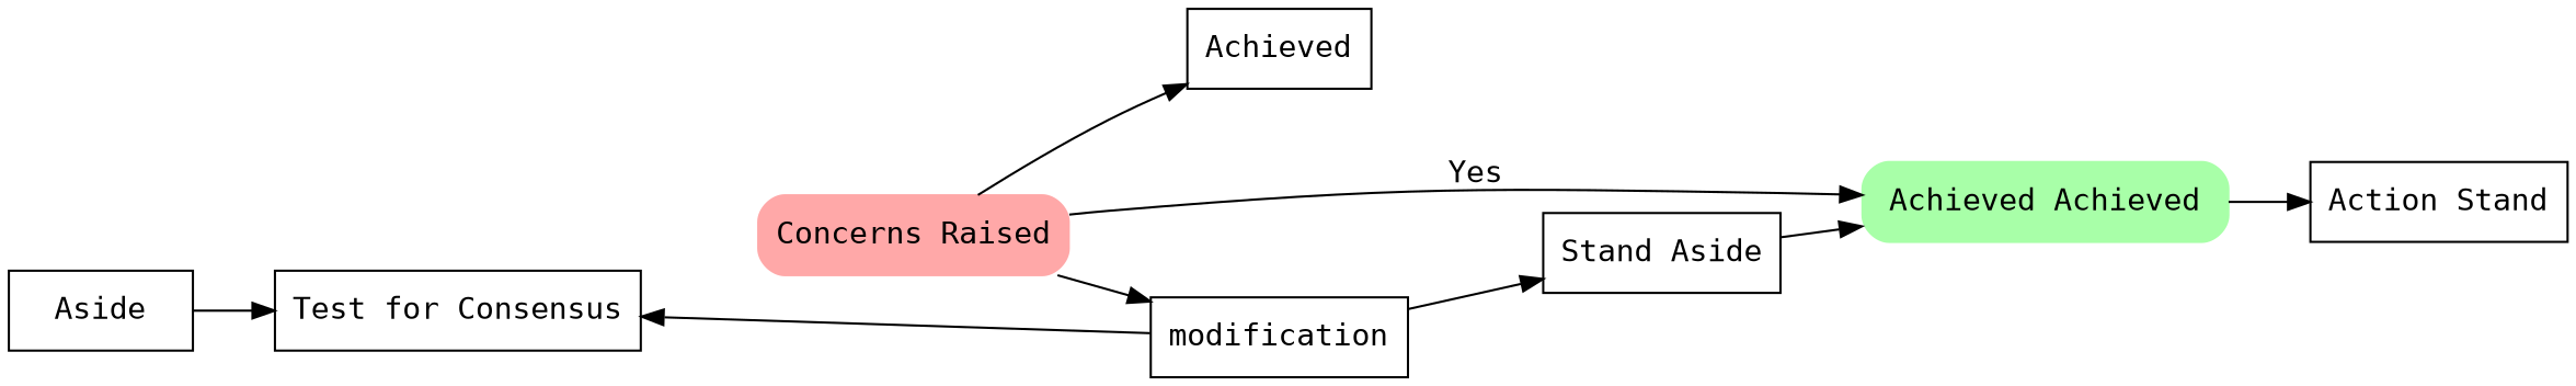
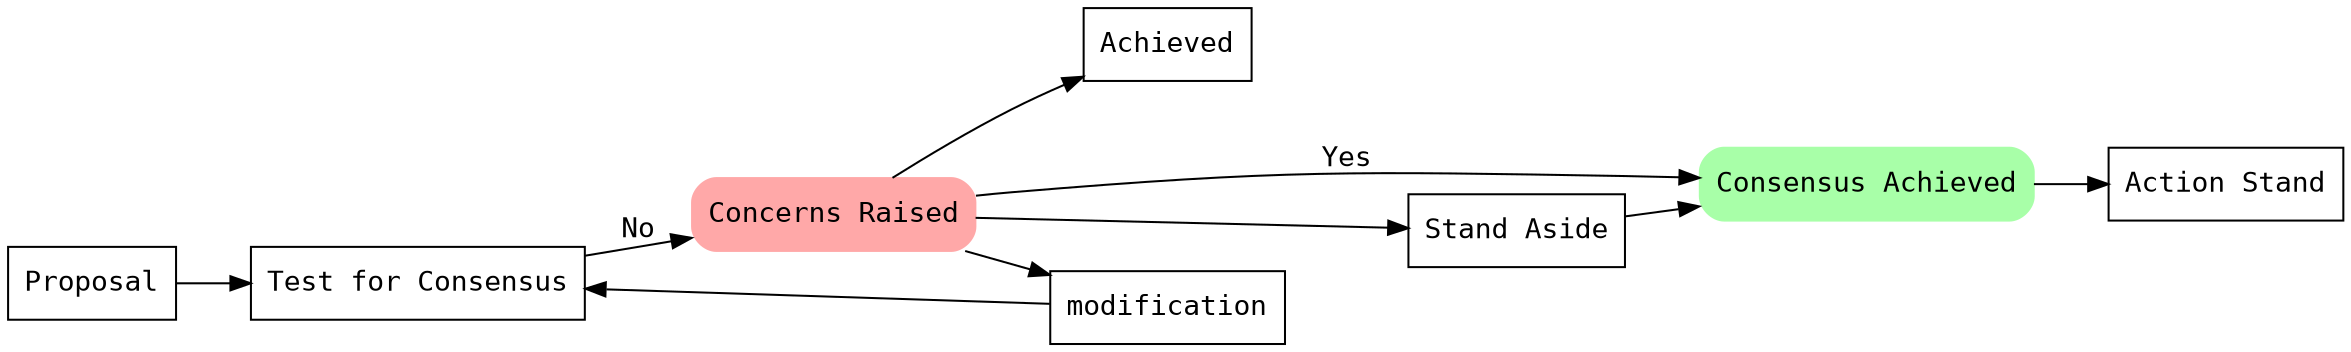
  digraph {
    fontname="DejaVu Sans Mono"
    rankdir=LR
    node [fontname="DejaVu Sans Mono" shape=box]
    edge [fontname="DejaVu Sans Mono"]
-   n1 [label=Aside]
+   n1 [label=Proposal]
    n2 [label="Test for Consensus"]
    n3 [color="#FFA8A8" label="Concerns Raised" style="filled,rounded"]
-   n4 [color="#A8FFA8" label="Achieved Achieved" style="filled,rounded"]
+   n4 [color="#A8FFA8" label="Consensus Achieved" style="filled,rounded"]
    n5 [label=modification]
    n6 [label="Stand Aside"]
    n7 [label=Achieved]
    n8 [label="Action Stand"]
    n1 -> n2
+   n2 -> n3 [label=No]
    n3 -> n4 [label=Yes]
    n3 -> n5
-   n5 -> n6
+   n3 -> n6
    n3 -> n7
    n4 -> n8
    n5 -> n2
    n6 -> n4
  }
